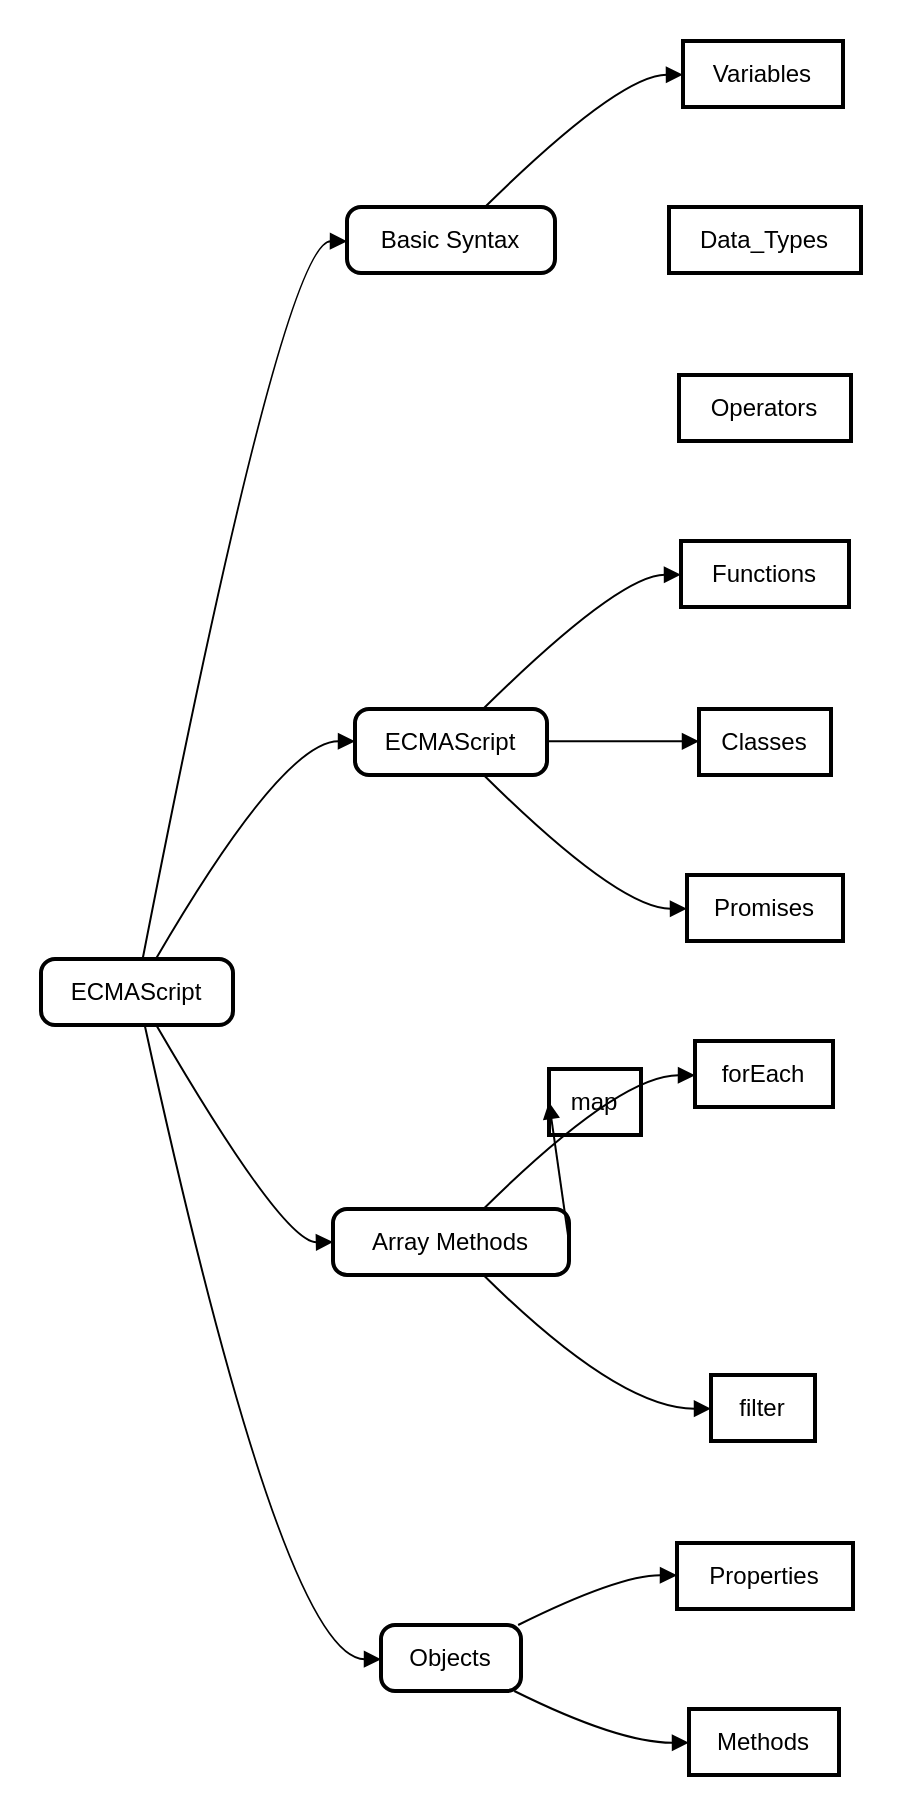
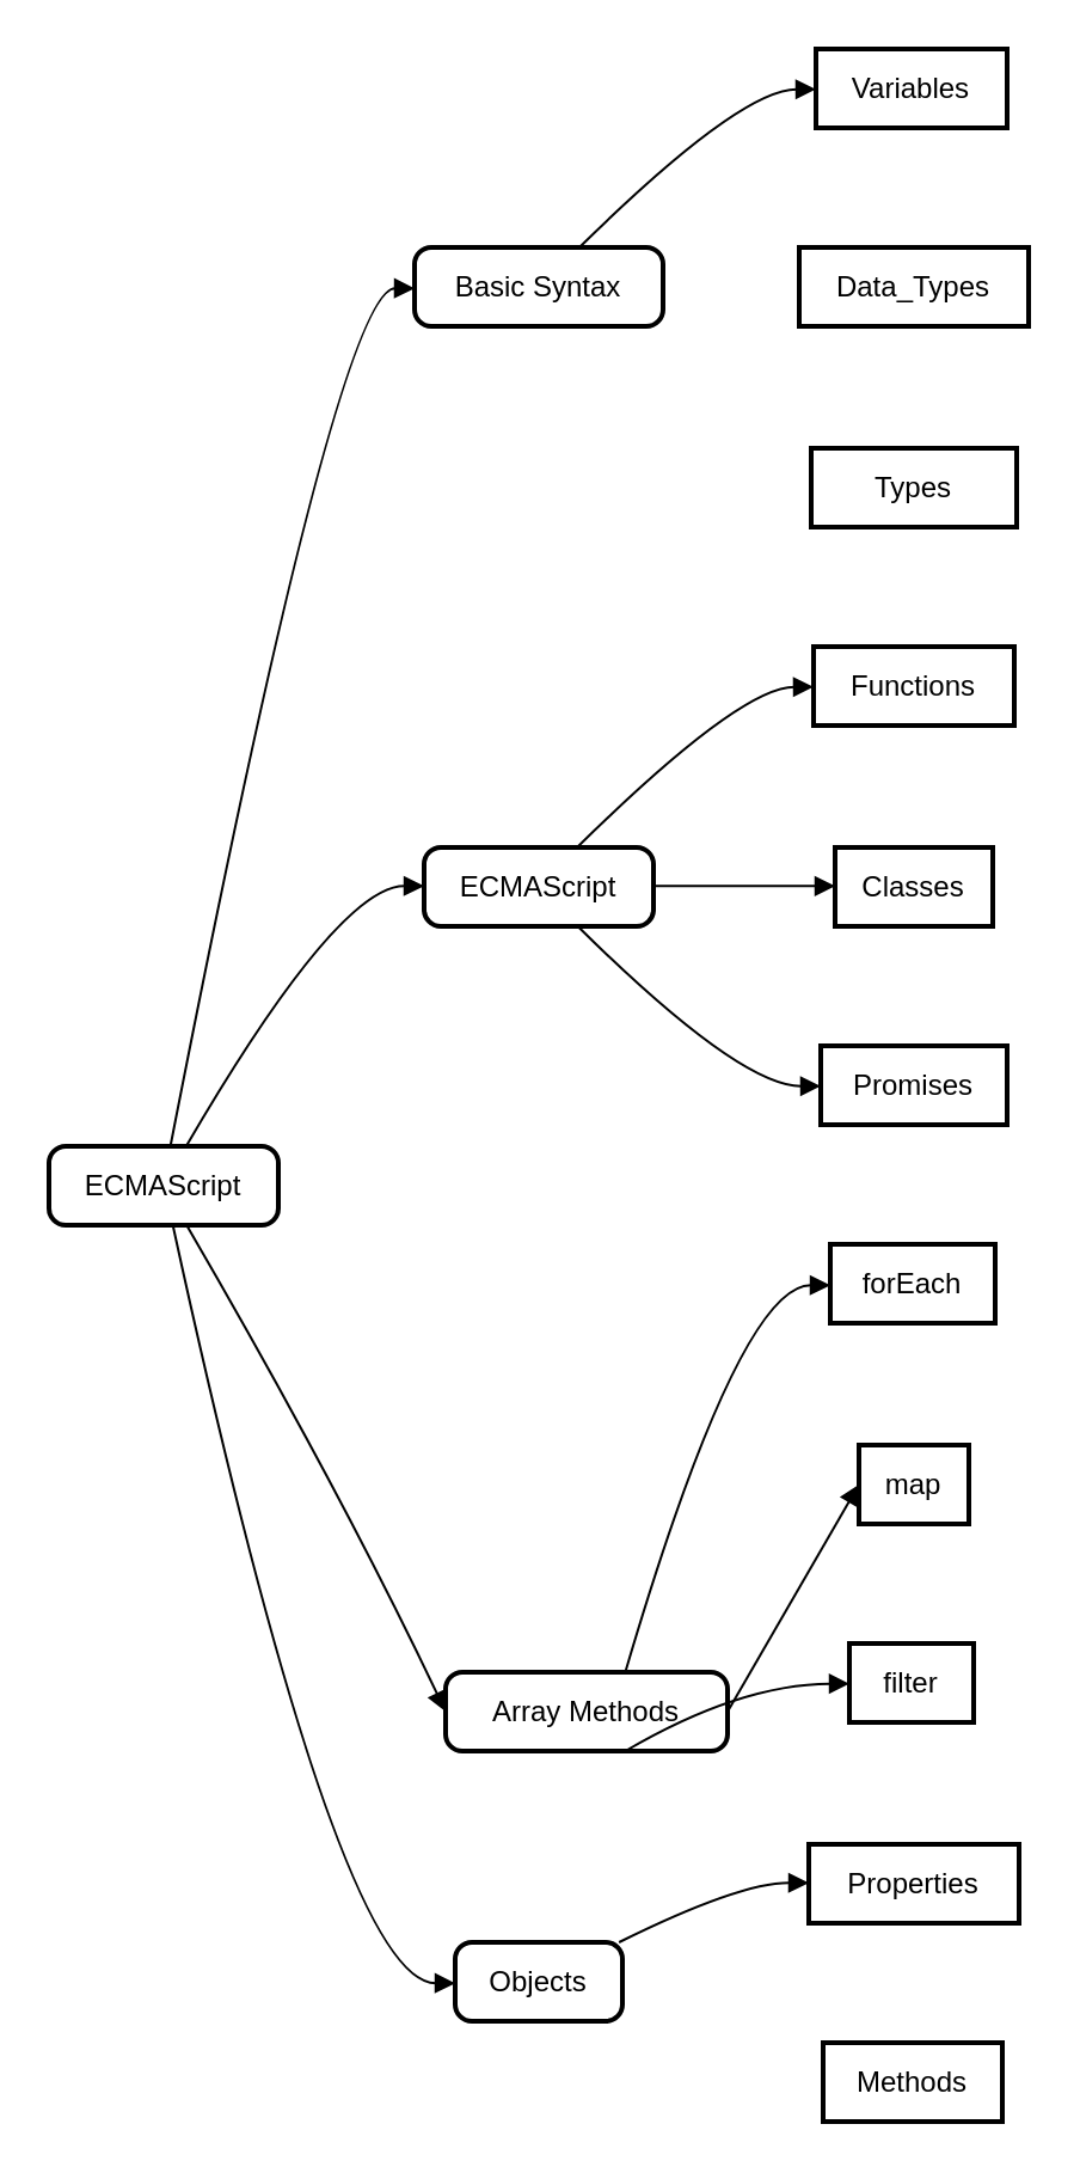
  <mxCell id="0" />
  <mxCell id="1" parent="0" />
  <mxCell id="2" value="ECMAScript" style="rounded=1;absoluteArcSize=1;arcSize=14;whiteSpace=wrap;strokeWidth=2;" vertex="1" parent="1"><mxGeometry y="479" width="96" height="33" as="geometry" x="20" /></mxCell>
  <mxCell id="3" value="Basic Syntax" style="rounded=1;absoluteArcSize=1;arcSize=14;whiteSpace=wrap;strokeWidth=2;" vertex="1" parent="1"><mxGeometry x="173" y="103" width="104" height="33" as="geometry" /></mxCell>
  <mxCell id="4" value="ECMAScript" style="rounded=1;absoluteArcSize=1;arcSize=14;whiteSpace=wrap;strokeWidth=2;" vertex="1" parent="1"><mxGeometry x="177" y="354" width="96" height="33" as="geometry" /></mxCell>
- <mxCell id="5" value="Array Methods" style="rounded=1;absoluteArcSize=1;arcSize=14;whiteSpace=wrap;strokeWidth=2;" vertex="1" parent="1"><mxGeometry x="166" y="604" width="118" height="33" as="geometry" /></mxCell>
+ <mxCell id="5" value="Array Methods" style="rounded=1;absoluteArcSize=1;arcSize=14;whiteSpace=wrap;strokeWidth=2;" vertex="1" parent="1"><mxGeometry x="186" y="699" width="118" height="33" as="geometry" /></mxCell>
  <mxCell id="6" value="Objects" style="rounded=1;absoluteArcSize=1;arcSize=14;whiteSpace=wrap;strokeWidth=2;" vertex="1" parent="1"><mxGeometry x="190" y="812" width="70" height="33" as="geometry" /></mxCell>
  <mxCell id="7" value="Variables" style="whiteSpace=wrap;strokeWidth=2;" vertex="1" parent="1"><mxGeometry x="341" width="80" height="33" as="geometry" y="20" /></mxCell>
  <mxCell id="8" value="Data_Types" style="whiteSpace=wrap;strokeWidth=2;" vertex="1" parent="1"><mxGeometry x="334" y="103" width="96" height="33" as="geometry" /></mxCell>
- <mxCell id="9" value="Operators" style="whiteSpace=wrap;strokeWidth=2;" vertex="1" parent="1"><mxGeometry x="339" y="187" width="86" height="33" as="geometry" /></mxCell>
+ <mxCell id="9" value="Types" style="whiteSpace=wrap;strokeWidth=2;" vertex="1" parent="1"><mxGeometry x="339" y="187" width="86" height="33" as="geometry" /></mxCell>
  <mxCell id="10" value="Functions" style="whiteSpace=wrap;strokeWidth=2;" vertex="1" parent="1"><mxGeometry x="340" y="270" width="84" height="33" as="geometry" /></mxCell>
  <mxCell id="11" value="Classes" style="whiteSpace=wrap;strokeWidth=2;" vertex="1" parent="1"><mxGeometry x="349" y="354" width="66" height="33" as="geometry" /></mxCell>
  <mxCell id="12" value="Promises" style="whiteSpace=wrap;strokeWidth=2;" vertex="1" parent="1"><mxGeometry x="343" y="437" width="78" height="33" as="geometry" /></mxCell>
  <mxCell id="13" value="forEach" style="whiteSpace=wrap;strokeWidth=2;" vertex="1" parent="1"><mxGeometry x="347" y="520" width="69" height="33" as="geometry" /></mxCell>
- <mxCell id="14" value="map" style="whiteSpace=wrap;strokeWidth=2;" vertex="1" parent="1"><mxGeometry x="274" y="534" width="46" height="33" as="geometry" /></mxCell>
+ <mxCell id="14" value="map" style="whiteSpace=wrap;strokeWidth=2;" vertex="1" parent="1"><mxGeometry x="359" y="604" width="46" height="33" as="geometry" /></mxCell>
  <mxCell id="15" value="filter" style="whiteSpace=wrap;strokeWidth=2;" vertex="1" parent="1"><mxGeometry x="355" y="687" width="52" height="33" as="geometry" /></mxCell>
  <mxCell id="16" value="Properties" style="whiteSpace=wrap;strokeWidth=2;" vertex="1" parent="1"><mxGeometry x="338" y="771" width="88" height="33" as="geometry" /></mxCell>
  <mxCell id="17" value="Methods" style="whiteSpace=wrap;strokeWidth=2;" vertex="1" parent="1"><mxGeometry x="344" y="854" width="75" height="33" as="geometry" /></mxCell>
  <mxCell id="18" value="" style="curved=1;startArrow=none;endArrow=block;exitX=0.53;exitY=-0.01;entryX=0;entryY=0.52;" edge="1" parent="1" source="2" target="3"><mxGeometry relative="1" as="geometry"><Array as="points"><mxPoint x="141" y="120" /></Array></mxGeometry></mxCell>
  <mxCell id="19" value="" style="curved=1;startArrow=none;endArrow=block;exitX=0.6;exitY=-0.01;entryX=0;entryY=0.49;" edge="1" parent="1" source="2" target="4"><mxGeometry relative="1" as="geometry"><Array as="points"><mxPoint x="141" y="370" /></Array></mxGeometry></mxCell>
  <mxCell id="20" value="" style="curved=1;startArrow=none;endArrow=block;exitX=0.6;exitY=1;entryX=0;entryY=0.5;" edge="1" parent="1" source="2" target="5"><mxGeometry relative="1" as="geometry"><Array as="points"><mxPoint x="141" y="621" /></Array></mxGeometry></mxCell>
  <mxCell id="21" value="" style="curved=1;startArrow=none;endArrow=block;exitX=0.54;exitY=1;entryX=-0.01;entryY=0.52;" edge="1" parent="1" source="2" target="6"><mxGeometry relative="1" as="geometry"><Array as="points"><mxPoint x="141" y="829" /></Array></mxGeometry></mxCell>
  <mxCell id="22" value="" style="curved=1;startArrow=none;endArrow=block;exitX=0.66;exitY=0.01;entryX=0;entryY=0.51;" edge="1" parent="1" source="3" target="7"><mxGeometry relative="1" as="geometry"><Array as="points"><mxPoint x="309" y="37" /></Array></mxGeometry></mxCell>
  <mxCell id="23" value="" style="curved=1;startArrow=none;endArrow=block;exitX=0.67;exitY=-0.01;entryX=0;entryY=0.51;" edge="1" parent="1" source="4" target="10"><mxGeometry relative="1" as="geometry"><Array as="points"><mxPoint x="309" y="287" /></Array></mxGeometry></mxCell>
  <mxCell id="24" value="" style="curved=1;startArrow=none;endArrow=block;exitX=0.99;exitY=0.49;entryX=-0.01;entryY=0.49;" edge="1" parent="1" source="4" target="11"><mxGeometry relative="1" as="geometry"><Array as="points" /></mxGeometry></mxCell>
  <mxCell id="25" value="" style="curved=1;startArrow=none;endArrow=block;exitX=0.67;exitY=1;entryX=0;entryY=0.51;" edge="1" parent="1" source="4" target="12"><mxGeometry relative="1" as="geometry"><Array as="points"><mxPoint x="309" y="454" /></Array></mxGeometry></mxCell>
  <mxCell id="26" value="" style="curved=1;startArrow=none;endArrow=block;exitX=0.64;exitY=-0.01;entryX=0;entryY=0.52;" edge="1" parent="1" source="5" target="13"><mxGeometry relative="1" as="geometry"><Array as="points"><mxPoint x="309" y="537" /></Array></mxGeometry></mxCell>
  <mxCell id="27" value="" style="curved=1;startArrow=none;endArrow=block;exitX=1;exitY=0.5;entryX=-0.01;entryY=0.5;" edge="1" parent="1" source="5" target="14"><mxGeometry relative="1" as="geometry"><Array as="points" /></mxGeometry></mxCell>
  <mxCell id="28" value="" style="curved=1;startArrow=none;endArrow=block;exitX=0.64;exitY=1.01;entryX=0;entryY=0.51;" edge="1" parent="1" source="5" target="15"><mxGeometry relative="1" as="geometry"><Array as="points"><mxPoint x="309" y="704" /></Array></mxGeometry></mxCell>
  <mxCell id="29" value="" style="curved=1;startArrow=none;endArrow=block;exitX=0.97;exitY=0.01;entryX=-0.01;entryY=0.49;" edge="1" parent="1" source="6" target="16"><mxGeometry relative="1" as="geometry"><Array as="points"><mxPoint x="309" y="787" /></Array></mxGeometry></mxCell>
- <mxCell id="30" value="" style="curved=1;startArrow=none;endArrow=block;exitX=0.97;exitY=1.02;entryX=0;entryY=0.51;" edge="1" parent="1" source="6" target="17"><mxGeometry relative="1" as="geometry"><Array as="points"><mxPoint x="309" y="871" /></Array></mxGeometry></mxCell>
